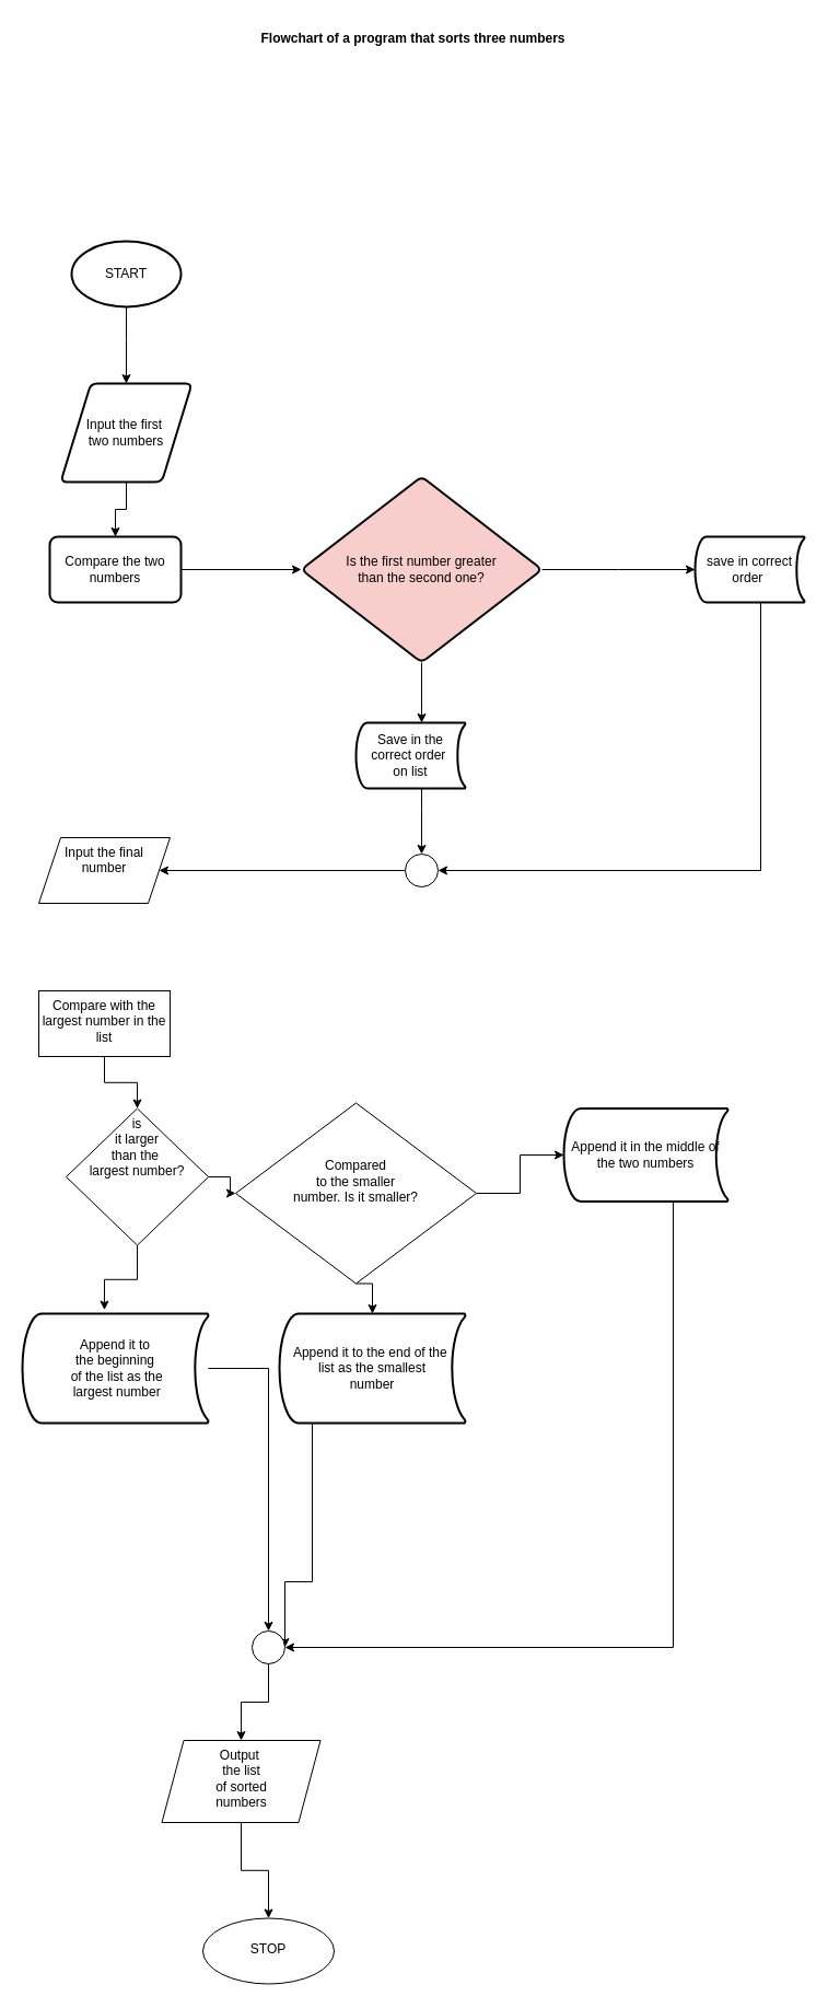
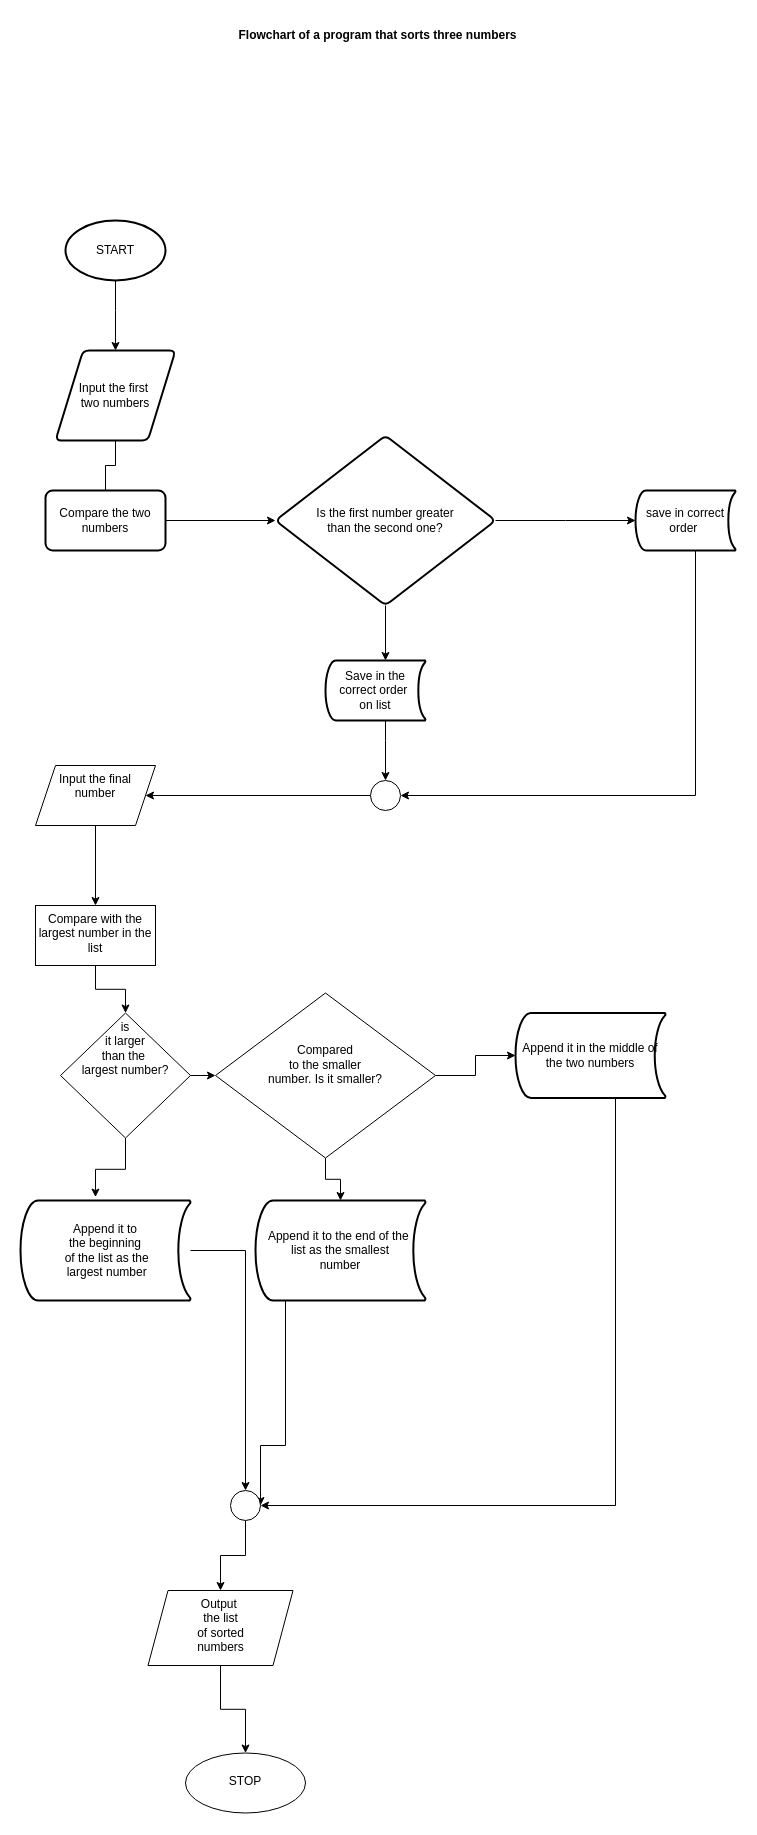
  <mxCell id="0" />
  <mxCell id="1" parent="0" />
  <mxCell id="2" style="edgeStyle=orthogonalEdgeStyle;rounded=0;orthogonalLoop=1;jettySize=auto;html=1;" edge="1" parent="1" source="3" target="5"><mxGeometry relative="1" as="geometry"><Array as="points"><mxPoint x="115" y="310" /><mxPoint x="115" y="310" /></Array></mxGeometry></mxCell>
  <mxCell id="3" value="START" style="strokeWidth=2;html=1;shape=mxgraph.flowchart.start_1;whiteSpace=wrap;" vertex="1" parent="1"><mxGeometry x="65" y="220" width="100" height="60" as="geometry" /></mxCell>
- <mxCell id="4" value="" style="edgeStyle=orthogonalEdgeStyle;rounded=0;orthogonalLoop=1;jettySize=auto;html=1;" edge="1" parent="1" source="5" target="7"><mxGeometry relative="1" as="geometry" /></mxCell>
+ <mxCell id="4" value="" style="edgeStyle=orthogonalEdgeStyle;rounded=0;orthogonalLoop=1;jettySize=auto;html=1;endArrow=none;" edge="1" parent="1" source="5" target="7"><mxGeometry relative="1" as="geometry" /></mxCell>
  <mxCell id="5" value="Input the first&amp;nbsp;&lt;br&gt;two numbers" style="shape=parallelogram;html=1;strokeWidth=2;perimeter=parallelogramPerimeter;whiteSpace=wrap;rounded=1;arcSize=12;size=0.23;" vertex="1" parent="1"><mxGeometry x="55" y="350" width="120" height="90" as="geometry" /></mxCell>
  <mxCell id="6" value="" style="edgeStyle=orthogonalEdgeStyle;rounded=0;orthogonalLoop=1;jettySize=auto;html=1;" edge="1" parent="1" source="7" target="10"><mxGeometry relative="1" as="geometry" /></mxCell>
  <mxCell id="7" value="Compare the two numbers" style="whiteSpace=wrap;html=1;strokeWidth=2;rounded=1;arcSize=12;" vertex="1" parent="1"><mxGeometry x="45" y="490" width="120" height="60" as="geometry" /></mxCell>
  <mxCell id="8" value="" style="edgeStyle=orthogonalEdgeStyle;rounded=0;orthogonalLoop=1;jettySize=auto;html=1;" edge="1" parent="1" source="10"><mxGeometry relative="1" as="geometry"><mxPoint x="385" y="660" as="targetPoint" /></mxGeometry></mxCell>
  <mxCell id="9" value="" style="edgeStyle=orthogonalEdgeStyle;rounded=0;orthogonalLoop=1;jettySize=auto;html=1;" edge="1" parent="1" source="10"><mxGeometry relative="1" as="geometry"><mxPoint x="635" y="520" as="targetPoint" /></mxGeometry></mxCell>
- <mxCell id="10" value="Is the first number greater&lt;br&gt;than the second one?" style="rhombus;whiteSpace=wrap;html=1;strokeWidth=2;rounded=1;arcSize=12;fillColor=#f8cecc;" vertex="1" parent="1"><mxGeometry x="275" y="435" width="220" height="170" as="geometry" /></mxCell>
+ <mxCell id="10" value="Is the first number greater&lt;br&gt;than the second one?" style="rhombus;whiteSpace=wrap;html=1;strokeWidth=2;rounded=1;arcSize=12;" vertex="1" parent="1"><mxGeometry x="275" y="435" width="220" height="170" as="geometry" /></mxCell>
  <mxCell id="11" style="edgeStyle=orthogonalEdgeStyle;rounded=0;orthogonalLoop=1;jettySize=auto;html=1;" edge="1" parent="1" source="12" target="16"><mxGeometry relative="1" as="geometry"><Array as="points"><mxPoint x="385" y="740" /><mxPoint x="385" y="740" /></Array></mxGeometry></mxCell>
  <mxCell id="12" value="Save in the correct order&amp;nbsp;&lt;br&gt;on list" style="strokeWidth=2;html=1;shape=mxgraph.flowchart.stored_data;whiteSpace=wrap;" vertex="1" parent="1"><mxGeometry x="325" y="660" width="100" height="60" as="geometry" /></mxCell>
  <mxCell id="13" style="edgeStyle=orthogonalEdgeStyle;rounded=0;orthogonalLoop=1;jettySize=auto;html=1;entryX=1;entryY=0.5;entryDx=0;entryDy=0;entryPerimeter=0;" edge="1" parent="1" source="14" target="16"><mxGeometry relative="1" as="geometry"><Array as="points"><mxPoint x="695" y="795" /></Array></mxGeometry></mxCell>
  <mxCell id="14" value="save in correct order&amp;nbsp;" style="strokeWidth=2;html=1;shape=mxgraph.flowchart.stored_data;whiteSpace=wrap;" vertex="1" parent="1"><mxGeometry x="635" y="490" width="100" height="60" as="geometry" /></mxCell>
  <mxCell id="15" value="" style="edgeStyle=orthogonalEdgeStyle;rounded=0;orthogonalLoop=1;jettySize=auto;html=1;" edge="1" parent="1" source="16" target="18"><mxGeometry relative="1" as="geometry" /></mxCell>
  <mxCell id="16" value="" style="verticalLabelPosition=bottom;verticalAlign=top;html=1;shape=mxgraph.flowchart.on-page_reference;" vertex="1" parent="1"><mxGeometry x="370" y="780" width="30" height="30" as="geometry" /></mxCell>
+ <mxCell id="17" value="" style="edgeStyle=orthogonalEdgeStyle;rounded=0;orthogonalLoop=1;jettySize=auto;html=1;" edge="1" parent="1" source="18" target="20"><mxGeometry relative="1" as="geometry" /></mxCell>
  <mxCell id="18" value="Input the final &lt;br&gt;number" style="shape=parallelogram;perimeter=parallelogramPerimeter;whiteSpace=wrap;html=1;fixedSize=1;verticalAlign=top;" vertex="1" parent="1"><mxGeometry x="35" y="765" width="120" height="60" as="geometry" /></mxCell>
  <mxCell id="19" value="" style="edgeStyle=orthogonalEdgeStyle;rounded=0;orthogonalLoop=1;jettySize=auto;html=1;" edge="1" parent="1" source="20" target="23"><mxGeometry relative="1" as="geometry" /></mxCell>
  <mxCell id="20" value="Compare with the largest number in the list" style="whiteSpace=wrap;html=1;verticalAlign=top;" vertex="1" parent="1"><mxGeometry x="35" y="905" width="120" height="60" as="geometry" /></mxCell>
  <mxCell id="21" value="" style="edgeStyle=orthogonalEdgeStyle;rounded=0;orthogonalLoop=1;jettySize=auto;html=1;entryX=0.441;entryY=-0.034;entryDx=0;entryDy=0;entryPerimeter=0;" edge="1" parent="1" source="23" target="28"><mxGeometry relative="1" as="geometry"><mxPoint x="95" y="1195" as="targetPoint" /></mxGeometry></mxCell>
  <mxCell id="22" value="" style="edgeStyle=orthogonalEdgeStyle;rounded=0;orthogonalLoop=1;jettySize=auto;html=1;" edge="1" parent="1" source="23" target="26"><mxGeometry relative="1" as="geometry" /></mxCell>
  <mxCell id="23" value="is&lt;br&gt;it larger&lt;br&gt;than the&amp;nbsp;&lt;br&gt;largest number?" style="rhombus;whiteSpace=wrap;html=1;verticalAlign=top;" vertex="1" parent="1"><mxGeometry x="60" y="1012.5" width="130" height="125" as="geometry" /></mxCell>
  <mxCell id="24" style="edgeStyle=orthogonalEdgeStyle;rounded=0;orthogonalLoop=1;jettySize=auto;html=1;exitX=0.5;exitY=1;exitDx=0;exitDy=0;entryX=0.5;entryY=0;entryDx=0;entryDy=0;entryPerimeter=0;" edge="1" parent="1" source="26" target="30"><mxGeometry relative="1" as="geometry" /></mxCell>
  <mxCell id="25" style="edgeStyle=orthogonalEdgeStyle;rounded=0;orthogonalLoop=1;jettySize=auto;html=1;entryX=0;entryY=0.5;entryDx=0;entryDy=0;entryPerimeter=0;" edge="1" parent="1" source="26" target="32"><mxGeometry relative="1" as="geometry" /></mxCell>
- <mxCell id="26" value="&lt;br&gt;&lt;br&gt;&lt;br&gt;Compared&lt;br&gt;to the smaller &lt;br&gt;number. Is it smaller?" style="rhombus;whiteSpace=wrap;html=1;verticalAlign=top;" vertex="1" parent="1"><mxGeometry x="215" y="1007.5" width="220" height="165" as="geometry" /></mxCell>
+ <mxCell id="26" value="&lt;br&gt;&lt;br&gt;&lt;br&gt;Compared&lt;br&gt;to the smaller &lt;br&gt;number. Is it smaller?" style="rhombus;whiteSpace=wrap;html=1;verticalAlign=top;" vertex="1" parent="1"><mxGeometry x="215" y="992.5" width="220" height="165" as="geometry" /></mxCell>
  <mxCell id="27" style="edgeStyle=orthogonalEdgeStyle;rounded=0;orthogonalLoop=1;jettySize=auto;html=1;entryX=0.5;entryY=0;entryDx=0;entryDy=0;entryPerimeter=0;" edge="1" parent="1" source="28" target="34"><mxGeometry relative="1" as="geometry" /></mxCell>
  <mxCell id="28" value="Append it to &lt;br&gt;the beginning&lt;br&gt;&amp;nbsp;of the list as the&lt;br&gt;&amp;nbsp;largest number" style="strokeWidth=2;html=1;shape=mxgraph.flowchart.stored_data;whiteSpace=wrap;" vertex="1" parent="1"><mxGeometry x="20" y="1200" width="170" height="100" as="geometry" /></mxCell>
  <mxCell id="29" style="edgeStyle=orthogonalEdgeStyle;rounded=0;orthogonalLoop=1;jettySize=auto;html=1;entryX=1;entryY=0.5;entryDx=0;entryDy=0;entryPerimeter=0;" edge="1" parent="1" source="30" target="34"><mxGeometry relative="1" as="geometry"><Array as="points"><mxPoint x="285" y="1445" /></Array></mxGeometry></mxCell>
  <mxCell id="30" value="Append it to the end of the&amp;nbsp;&lt;br&gt;list as the smallest&lt;br&gt;number" style="strokeWidth=2;html=1;shape=mxgraph.flowchart.stored_data;whiteSpace=wrap;" vertex="1" parent="1"><mxGeometry x="255" y="1200" width="170" height="100" as="geometry" /></mxCell>
  <mxCell id="31" style="edgeStyle=orthogonalEdgeStyle;rounded=0;orthogonalLoop=1;jettySize=auto;html=1;entryX=1;entryY=0.5;entryDx=0;entryDy=0;entryPerimeter=0;" edge="1" parent="1" source="32" target="34"><mxGeometry relative="1" as="geometry"><Array as="points"><mxPoint x="615" y="1505" /></Array></mxGeometry></mxCell>
  <mxCell id="32" value="Append it in the middle of the two numbers" style="strokeWidth=2;html=1;shape=mxgraph.flowchart.stored_data;whiteSpace=wrap;" vertex="1" parent="1"><mxGeometry x="515" y="1012.5" width="150" height="85" as="geometry" /></mxCell>
  <mxCell id="33" value="" style="edgeStyle=orthogonalEdgeStyle;rounded=0;orthogonalLoop=1;jettySize=auto;html=1;" edge="1" parent="1" source="34" target="36"><mxGeometry relative="1" as="geometry" /></mxCell>
  <mxCell id="34" value="" style="verticalLabelPosition=bottom;verticalAlign=top;html=1;shape=mxgraph.flowchart.on-page_reference;" vertex="1" parent="1"><mxGeometry x="230" y="1490" width="30" height="30" as="geometry" /></mxCell>
  <mxCell id="35" value="" style="edgeStyle=orthogonalEdgeStyle;rounded=0;orthogonalLoop=1;jettySize=auto;html=1;" edge="1" parent="1" source="36" target="37"><mxGeometry relative="1" as="geometry" /></mxCell>
  <mxCell id="36" value="Output&amp;nbsp;&lt;br&gt;the list&lt;br&gt;of sorted &lt;br&gt;numbers" style="shape=parallelogram;perimeter=parallelogramPerimeter;whiteSpace=wrap;html=1;fixedSize=1;verticalAlign=top;" vertex="1" parent="1"><mxGeometry x="147.5" y="1590" width="145" height="75" as="geometry" /></mxCell>
  <mxCell id="37" value="&lt;br&gt;STOP" style="ellipse;whiteSpace=wrap;html=1;verticalAlign=top;" vertex="1" parent="1"><mxGeometry x="185" y="1752.5" width="120" height="60" as="geometry" /></mxCell>
  <mxCell id="38" value="&lt;b&gt;Flowchart of a program that sorts three numbers&lt;/b&gt;" style="text;html=1;strokeColor=none;fillColor=none;align=center;verticalAlign=middle;whiteSpace=wrap;rounded=0;" vertex="1" parent="1"><mxGeometry x="45" y="20" width="665" height="30" as="geometry" /></mxCell>
